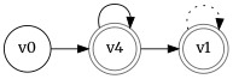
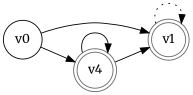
  digraph {
    fontname=Merriweather
    rankdir=LR
    node [color=gray40 fontname=Merriweather isAccepting=true isError=false isInitial=false shape=doublecircle]
    edge [fontname=Merriweather letter=b style=solid]
    n1 [color=black isAccepting=false isInitial=true label=v0 shape=circle]
    n2 [label=v1]
    n3 [label=v4]
+   n1 -> n2 [letter=a]
    n1 -> n3
    n2 -> n2 [style=dotted]
    n3 -> n2
    n3 -> n3
  }
